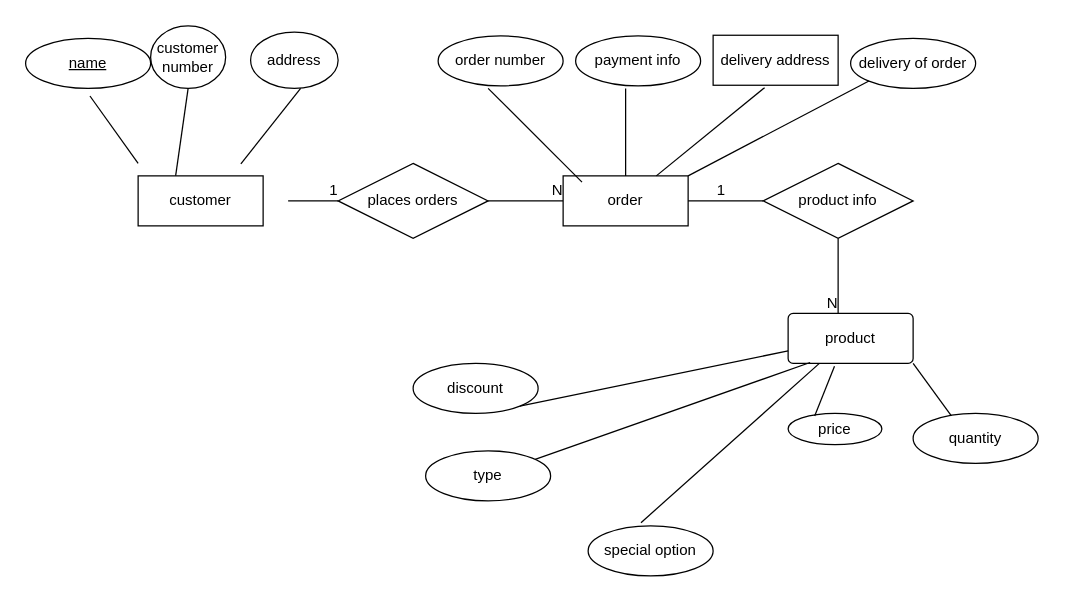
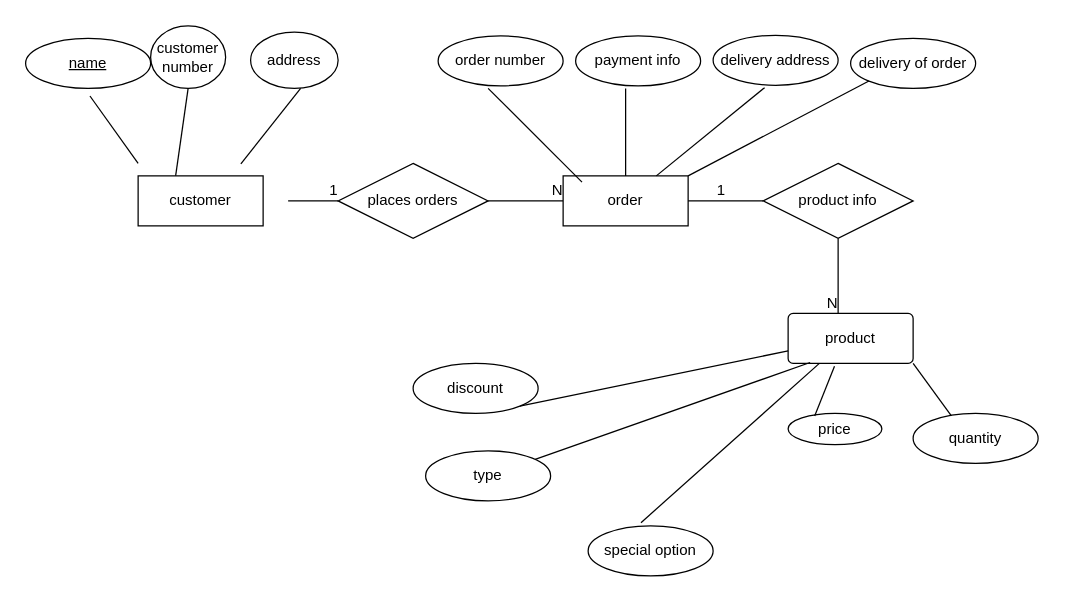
  <mxCell id="0" />
  <mxCell id="1" parent="0" />
  <mxCell id="2" value="" style="endArrow=none;html=1;rounded=0;entryX=0.691;entryY=1.122;entryDx=0;entryDy=0;entryPerimeter=0;exitX=0;exitY=0;exitDx=0;exitDy=0;" edge="1" parent="1"><mxGeometry width="50" height="50" relative="1" as="geometry"><mxPoint x="110" y="130" as="sourcePoint" /><mxPoint x="71.46" y="76.1" as="targetPoint" /></mxGeometry></mxCell>
  <mxCell id="3" value="customer number" style="ellipse;whiteSpace=wrap;html=1;" vertex="1" parent="1"><mxGeometry x="120" y="20" width="60" height="50" as="geometry" /></mxCell>
  <mxCell id="4" value="address" style="ellipse;whiteSpace=wrap;html=1;" vertex="1" parent="1"><mxGeometry x="200" y="25" width="70" height="45" as="geometry" /></mxCell>
  <mxCell id="5" value="" style="endArrow=none;html=1;rounded=0;exitX=0.685;exitY=0.007;exitDx=0;exitDy=0;exitPerimeter=0;" edge="1" parent="1"><mxGeometry width="50" height="50" relative="1" as="geometry"><mxPoint x="192.2" y="130.42" as="sourcePoint" /><mxPoint x="240" y="70" as="targetPoint" /></mxGeometry></mxCell>
  <mxCell id="6" value="" style="endArrow=none;html=1;rounded=0;entryX=0.5;entryY=1;entryDx=0;entryDy=0;" edge="1" parent="1" target="3"><mxGeometry width="50" height="50" relative="1" as="geometry"><mxPoint x="140" y="140" as="sourcePoint" /><mxPoint x="190" y="90" as="targetPoint" /></mxGeometry></mxCell>
  <mxCell id="7" value="name" style="ellipse;whiteSpace=wrap;html=1;align=center;fontStyle=4;" vertex="1" parent="1"><mxGeometry x="20" y="30" width="100" height="40" as="geometry" /></mxCell>
  <mxCell id="8" value="" style="endArrow=none;html=1;rounded=0;exitX=1;exitY=0.5;exitDx=0;exitDy=0;" edge="1" parent="1"><mxGeometry relative="1" as="geometry"><mxPoint x="230" y="160" as="sourcePoint" /><mxPoint x="270" y="160" as="targetPoint" /><Array as="points" /></mxGeometry></mxCell>
  <mxCell id="9" value="1" style="resizable=0;html=1;align=right;verticalAlign=bottom;" connectable="0" vertex="1" parent="8"><mxGeometry x="1" relative="1" as="geometry" /></mxCell>
  <mxCell id="10" value="places orders" style="shape=rhombus;perimeter=rhombusPerimeter;whiteSpace=wrap;html=1;align=center;" vertex="1" parent="1"><mxGeometry x="270" y="130" width="120" height="60" as="geometry" /></mxCell>
  <mxCell id="11" value="" style="endArrow=none;html=1;rounded=0;" edge="1" parent="1"><mxGeometry relative="1" as="geometry"><mxPoint x="390" y="160" as="sourcePoint" /><mxPoint x="450" y="160" as="targetPoint" /></mxGeometry></mxCell>
  <mxCell id="12" value="N" style="resizable=0;html=1;align=right;verticalAlign=bottom;" connectable="0" vertex="1" parent="11"><mxGeometry x="1" relative="1" as="geometry" /></mxCell>
  <mxCell id="13" value="order" style="whiteSpace=wrap;html=1;align=center;" vertex="1" parent="1"><mxGeometry x="450" y="140" width="100" height="40" as="geometry" /></mxCell>
  <mxCell id="14" value="customer" style="whiteSpace=wrap;html=1;align=center;" vertex="1" parent="1"><mxGeometry x="110" y="140" width="100" height="40" as="geometry" /></mxCell>
  <mxCell id="15" value="" style="endArrow=none;html=1;rounded=0;exitX=1;exitY=0.5;exitDx=0;exitDy=0;" edge="1" parent="1" source="13"><mxGeometry relative="1" as="geometry"><mxPoint x="350" y="230" as="sourcePoint" /><mxPoint x="610" y="160" as="targetPoint" /></mxGeometry></mxCell>
  <mxCell id="16" value="1" style="resizable=0;html=1;align=right;verticalAlign=bottom;" connectable="0" vertex="1" parent="15"><mxGeometry x="1" relative="1" as="geometry"><mxPoint x="-30" as="offset" /></mxGeometry></mxCell>
  <mxCell id="17" value="product info" style="shape=rhombus;perimeter=rhombusPerimeter;whiteSpace=wrap;html=1;align=center;" vertex="1" parent="1"><mxGeometry x="610" y="130" width="120" height="60" as="geometry" /></mxCell>
  <mxCell id="18" value="" style="endArrow=none;html=1;rounded=0;" edge="1" parent="1"><mxGeometry relative="1" as="geometry"><mxPoint x="670" y="190" as="sourcePoint" /><mxPoint x="670" y="250" as="targetPoint" /></mxGeometry></mxCell>
  <mxCell id="19" value="N" style="resizable=0;html=1;align=right;verticalAlign=bottom;" connectable="0" vertex="1" parent="18"><mxGeometry x="1" relative="1" as="geometry" /></mxCell>
  <mxCell id="20" value="product" style="rounded=1;arcSize=10;whiteSpace=wrap;html=1;align=center;" vertex="1" parent="1"><mxGeometry x="630" y="250" width="100" height="40" as="geometry" /></mxCell>
  <mxCell id="21" value="order number" style="ellipse;whiteSpace=wrap;html=1;align=center;" vertex="1" parent="1"><mxGeometry x="350" y="28" width="100" height="40" as="geometry" /></mxCell>
  <mxCell id="22" value="payment info" style="ellipse;whiteSpace=wrap;html=1;align=center;" vertex="1" parent="1"><mxGeometry x="460" y="28" width="100" height="40" as="geometry" /></mxCell>
- <mxCell id="23" value="delivery address" style="whiteSpace=wrap;html=1;align=center;rounded=0;" vertex="1" parent="1"><mxGeometry x="570" y="27.5" width="100" height="40" as="geometry" /></mxCell>
+ <mxCell id="23" value="delivery address" style="ellipse;whiteSpace=wrap;html=1;align=center;" vertex="1" parent="1"><mxGeometry x="570" y="27.5" width="100" height="40" as="geometry" /></mxCell>
  <mxCell id="24" value="price" style="ellipse;whiteSpace=wrap;html=1;align=center;" vertex="1" parent="1"><mxGeometry x="630" y="330" width="75" height="25" as="geometry" /></mxCell>
  <mxCell id="25" value="quantity" style="ellipse;whiteSpace=wrap;html=1;align=center;" vertex="1" parent="1"><mxGeometry x="730" y="330" width="100" height="40" as="geometry" /></mxCell>
  <mxCell id="26" value="" style="endArrow=none;html=1;rounded=0;entryX=0.151;entryY=0.126;entryDx=0;entryDy=0;entryPerimeter=0;" edge="1" parent="1" target="13"><mxGeometry relative="1" as="geometry"><mxPoint x="390" y="70" as="sourcePoint" /><mxPoint x="550" y="70" as="targetPoint" /></mxGeometry></mxCell>
  <mxCell id="27" value="" style="endArrow=none;html=1;rounded=0;entryX=0.5;entryY=0;entryDx=0;entryDy=0;" edge="1" parent="1" target="13"><mxGeometry relative="1" as="geometry"><mxPoint x="500" y="70" as="sourcePoint" /><mxPoint x="510" y="230" as="targetPoint" /></mxGeometry></mxCell>
  <mxCell id="28" value="" style="resizable=0;html=1;align=right;verticalAlign=bottom;" connectable="0" vertex="1" parent="27"><mxGeometry x="1" relative="1" as="geometry"><mxPoint x="-10" as="offset" /></mxGeometry></mxCell>
  <mxCell id="29" value="" style="endArrow=none;html=1;rounded=0;exitX=0.412;exitY=1.048;exitDx=0;exitDy=0;exitPerimeter=0;" edge="1" parent="1" source="23" target="13"><mxGeometry relative="1" as="geometry"><mxPoint x="350" y="230" as="sourcePoint" /><mxPoint x="510" y="230" as="targetPoint" /></mxGeometry></mxCell>
  <mxCell id="30" value="" style="endArrow=none;html=1;rounded=0;entryX=0.176;entryY=0.983;entryDx=0;entryDy=0;entryPerimeter=0;" edge="1" parent="1" source="38" target="20"><mxGeometry relative="1" as="geometry"><mxPoint x="538.9" y="334.56" as="sourcePoint" /><mxPoint x="510" y="230" as="targetPoint" /></mxGeometry></mxCell>
  <mxCell id="31" value="" style="endArrow=none;html=1;rounded=0;entryX=0.306;entryY=0.049;entryDx=0;entryDy=0;entryPerimeter=0;exitX=1;exitY=1;exitDx=0;exitDy=0;" edge="1" parent="1" source="20" target="25"><mxGeometry relative="1" as="geometry"><mxPoint x="350" y="230" as="sourcePoint" /><mxPoint x="510" y="230" as="targetPoint" /></mxGeometry></mxCell>
  <mxCell id="32" value="" style="endArrow=none;html=1;rounded=0;exitX=0.283;exitY=0.082;exitDx=0;exitDy=0;exitPerimeter=0;entryX=0.371;entryY=1.059;entryDx=0;entryDy=0;entryPerimeter=0;" edge="1" parent="1" source="24" target="20"><mxGeometry relative="1" as="geometry"><mxPoint x="350" y="230" as="sourcePoint" /><mxPoint x="510" y="230" as="targetPoint" /></mxGeometry></mxCell>
  <mxCell id="33" value="delivery of order" style="ellipse;whiteSpace=wrap;html=1;align=center;" vertex="1" parent="1"><mxGeometry x="680" y="30" width="100" height="40" as="geometry" /></mxCell>
  <mxCell id="34" value="" style="endArrow=none;html=1;rounded=0;exitX=1;exitY=0;exitDx=0;exitDy=0;entryX=0;entryY=1;entryDx=0;entryDy=0;" edge="1" parent="1" source="13" target="33"><mxGeometry relative="1" as="geometry"><mxPoint x="350" y="230" as="sourcePoint" /><mxPoint x="510" y="230" as="targetPoint" /></mxGeometry></mxCell>
  <mxCell id="35" value="" style="endArrow=none;html=1;rounded=0;exitX=1;exitY=1;exitDx=0;exitDy=0;entryX=0;entryY=0.75;entryDx=0;entryDy=0;" edge="1" parent="1" source="36" target="20"><mxGeometry relative="1" as="geometry"><mxPoint x="415" y="340" as="sourcePoint" /><mxPoint x="625" y="250" as="targetPoint" /></mxGeometry></mxCell>
  <mxCell id="36" value="discount" style="ellipse;whiteSpace=wrap;html=1;align=center;" vertex="1" parent="1"><mxGeometry x="330" y="290" width="100" height="40" as="geometry" /></mxCell>
  <mxCell id="37" value="special option" style="ellipse;whiteSpace=wrap;html=1;align=center;" vertex="1" parent="1"><mxGeometry x="470" y="420" width="100" height="40" as="geometry" /></mxCell>
  <mxCell id="38" value="type" style="ellipse;whiteSpace=wrap;html=1;align=center;" vertex="1" parent="1"><mxGeometry x="340" y="360" width="100" height="40" as="geometry" /></mxCell>
  <mxCell id="39" value="" style="endArrow=none;html=1;rounded=0;exitX=0.423;exitY=-0.064;exitDx=0;exitDy=0;exitPerimeter=0;entryX=0.25;entryY=1;entryDx=0;entryDy=0;" edge="1" parent="1" source="37" target="20"><mxGeometry relative="1" as="geometry"><mxPoint x="350" y="230" as="sourcePoint" /><mxPoint x="520" y="380" as="targetPoint" /></mxGeometry></mxCell>
